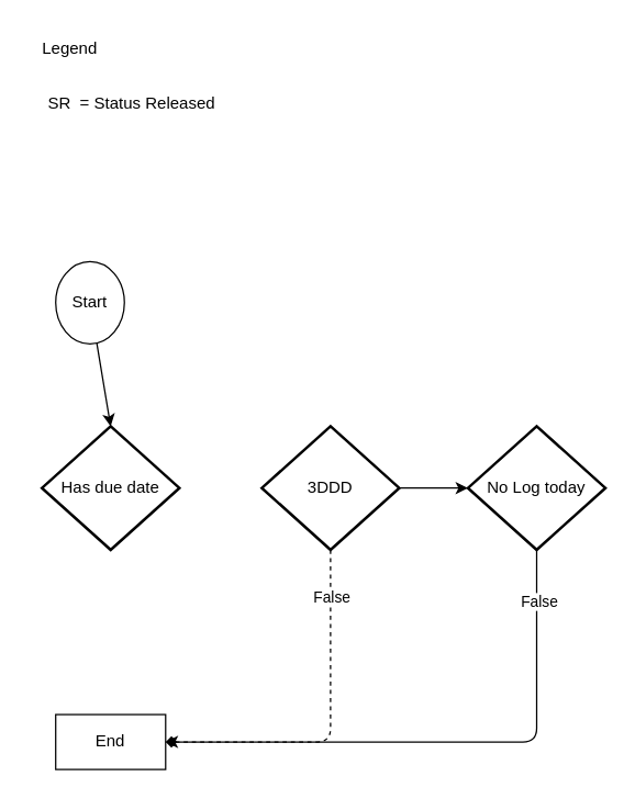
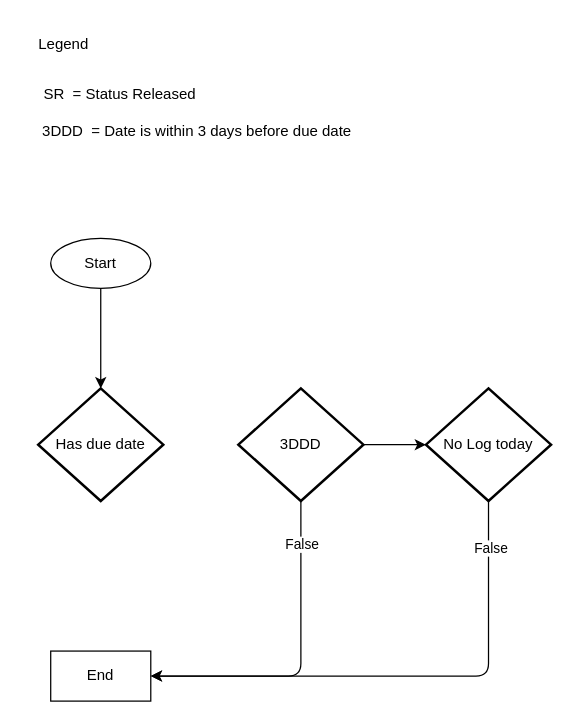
  <mxCell id="0" />
  <mxCell id="1" parent="0" />
  <mxCell id="2" style="edgeStyle=none;html=1;entryX=0.5;entryY=0;entryDx=0;entryDy=0;entryPerimeter=0;" parent="1" source="3" target="5" edge="1"><mxGeometry relative="1" as="geometry" /></mxCell>
- <mxCell id="3" value="Start" style="ellipse;whiteSpace=wrap;html=1;" parent="1" vertex="1"><mxGeometry x="40" y="190" width="50" height="60" as="geometry" /></mxCell>
+ <mxCell id="3" value="Start" style="ellipse;whiteSpace=wrap;html=1;" parent="1" vertex="1"><mxGeometry x="40" y="190" width="80" height="40" as="geometry" /></mxCell>
  <mxCell id="4" value="End" style="whiteSpace=wrap;html=1;rounded=0;" parent="1" vertex="1"><mxGeometry x="40" y="520" width="80" height="40" as="geometry" /></mxCell>
  <mxCell id="5" value="Has due date" style="strokeWidth=2;html=1;shape=mxgraph.flowchart.decision;whiteSpace=wrap;" parent="1" vertex="1"><mxGeometry x="30" y="310" width="100" height="90" as="geometry" /></mxCell>
- <mxCell id="6" style="edgeStyle=none;html=1;entryX=1;entryY=0.5;entryDx=0;entryDy=0;dashed=1;" edge="1" parent="1" source="9" target="4"><mxGeometry relative="1" as="geometry"><Array as="points"><mxPoint x="240" y="540" /></Array></mxGeometry></mxCell>
+ <mxCell id="6" style="edgeStyle=none;html=1;entryX=1;entryY=0.5;entryDx=0;entryDy=0;" edge="1" parent="1" source="9" target="4"><mxGeometry relative="1" as="geometry"><Array as="points"><mxPoint x="240" y="540" /></Array></mxGeometry></mxCell>
  <mxCell id="7" value="False" style="edgeLabel;html=1;align=center;verticalAlign=middle;resizable=0;points=[];" vertex="1" connectable="0" parent="6"><mxGeometry x="-0.74" relative="1" as="geometry"><mxPoint as="offset" /></mxGeometry></mxCell>
  <mxCell id="8" style="edgeStyle=none;html=1;entryX=0;entryY=0.5;entryDx=0;entryDy=0;entryPerimeter=0;" edge="1" parent="1" source="9" target="15"><mxGeometry relative="1" as="geometry" /></mxCell>
  <mxCell id="9" value="3DDD" style="strokeWidth=2;html=1;shape=mxgraph.flowchart.decision;whiteSpace=wrap;" parent="1" vertex="1"><mxGeometry x="190" y="310" width="100" height="90" as="geometry" /></mxCell>
  <mxCell id="10" value="Legend" style="text;html=1;align=center;verticalAlign=middle;resizable=0;points=[];autosize=1;strokeColor=none;fillColor=none;" vertex="1" parent="1"><mxGeometry x="20" y="20" width="60" height="30" as="geometry" /></mxCell>
  <mxCell id="11" value="SR&amp;nbsp; = Status Released" style="text;html=1;align=center;verticalAlign=middle;resizable=0;points=[];autosize=1;strokeColor=none;fillColor=none;" vertex="1" parent="1"><mxGeometry x="20" y="60" width="150" height="30" as="geometry" /></mxCell>
- <mxCell id="13" style="edgeStyle=none;html=1;entryX=1;entryY=0.5;entryDx=0;entryDy=0;endArrow=diamond;" edge="1" parent="1" source="15" target="4"><mxGeometry relative="1" as="geometry"><Array as="points"><mxPoint x="390" y="540" /></Array></mxGeometry></mxCell>
+ <mxCell id="12" value="&amp;nbsp;3DDD&amp;nbsp; = Date is within 3 days before due date" style="text;html=1;align=center;verticalAlign=middle;resizable=0;points=[];autosize=1;strokeColor=none;fillColor=none;" vertex="1" parent="1"><mxGeometry x="20" y="90" width="270" height="30" as="geometry" /></mxCell>
+ <mxCell id="13" style="edgeStyle=none;html=1;entryX=1;entryY=0.5;entryDx=0;entryDy=0;" edge="1" parent="1" source="15" target="4"><mxGeometry relative="1" as="geometry"><Array as="points"><mxPoint x="390" y="540" /></Array></mxGeometry></mxCell>
  <mxCell id="14" value="False" style="edgeLabel;html=1;align=center;verticalAlign=middle;resizable=0;points=[];" vertex="1" connectable="0" parent="13"><mxGeometry x="-0.818" y="1" relative="1" as="geometry"><mxPoint as="offset" /></mxGeometry></mxCell>
  <mxCell id="15" value="No Log today" style="strokeWidth=2;html=1;shape=mxgraph.flowchart.decision;whiteSpace=wrap;" vertex="1" parent="1"><mxGeometry x="340" y="310" width="100" height="90" as="geometry" /></mxCell>
